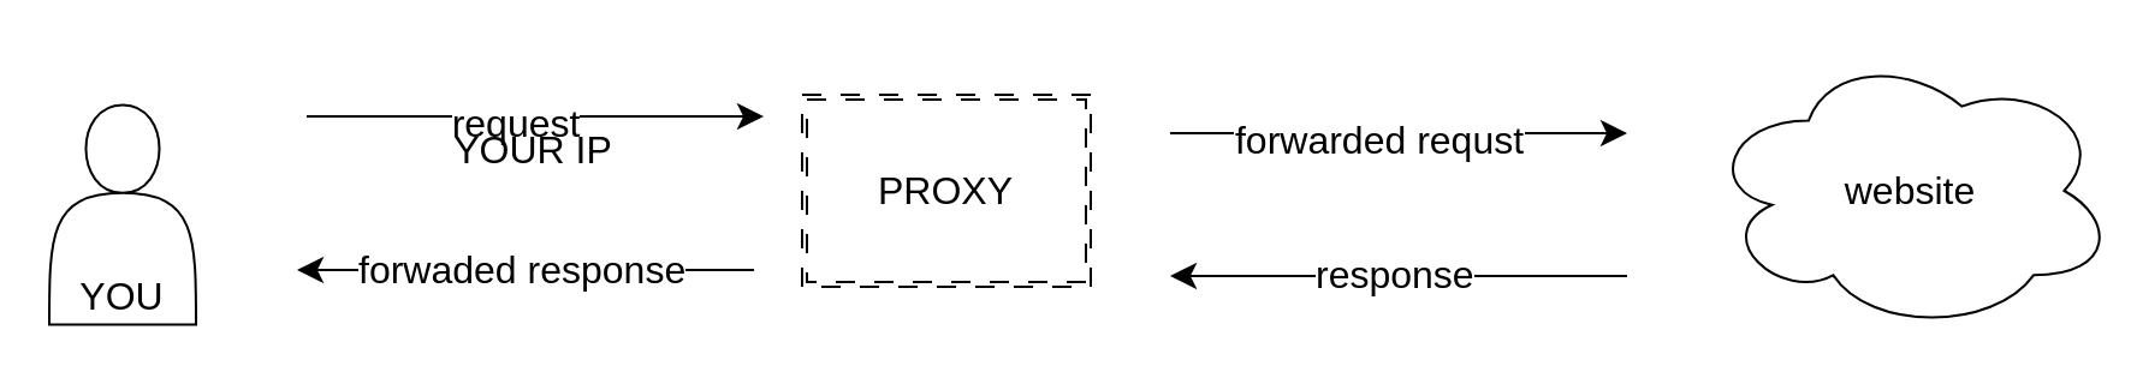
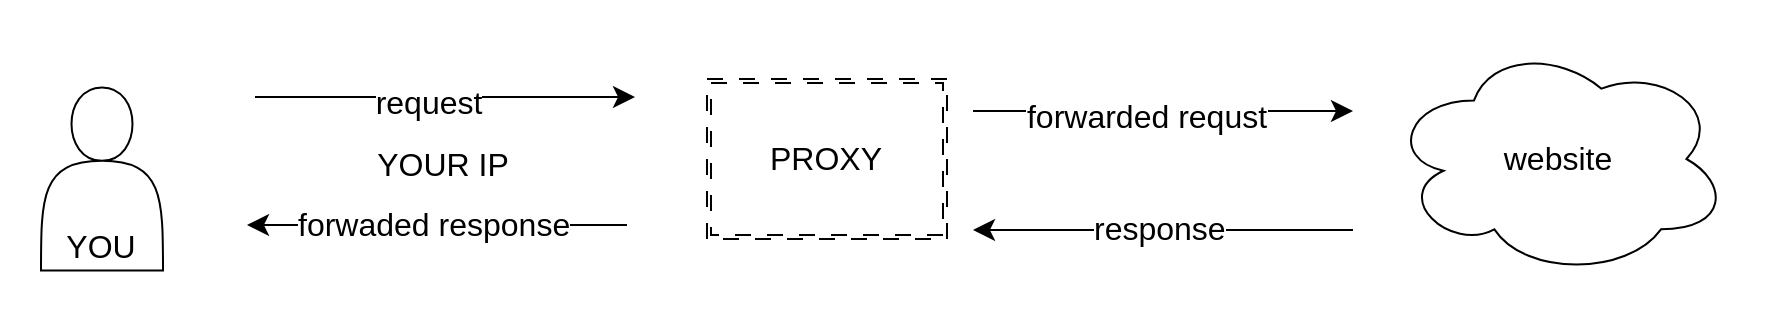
  <mxCell id="0" />
  <mxCell id="1" parent="0" />
- <mxCell id="2" value="PROXY" style="shape=ext;double=1;rounded=0;whiteSpace=wrap;html=1;fontSize=16;dashed=1;dashPattern=8 8;" vertex="1" parent="1"><mxGeometry x="333" y="39" width="120" height="80" as="geometry" /></mxCell>
+ <mxCell id="2" value="PROXY" style="shape=ext;double=1;rounded=0;whiteSpace=wrap;html=1;fontSize=16;dashed=1;dashPattern=8 8;" vertex="1" parent="1"><mxGeometry x="353" y="39" width="120" height="80" as="geometry" /></mxCell>
  <mxCell id="3" value="" style="endArrow=classic;html=1;rounded=0;fontSize=12;startSize=8;endSize=8;curved=1;" edge="1" parent="1"><mxGeometry width="50" height="50" relative="1" as="geometry"><mxPoint x="127" y="48" as="sourcePoint" /><mxPoint x="317" y="48" as="targetPoint" /></mxGeometry></mxCell>
  <mxCell id="4" value="request" style="edgeLabel;html=1;align=center;verticalAlign=middle;resizable=0;points=[];fontSize=16;" vertex="1" connectable="0" parent="3"><mxGeometry x="-0.519" y="-2" relative="1" as="geometry"><mxPoint x="40" as="offset" /></mxGeometry></mxCell>
  <mxCell id="5" value="YOU" style="shape=actor;whiteSpace=wrap;html=1;fontSize=16;verticalAlign=bottom;" vertex="1" parent="1"><mxGeometry x="20" y="43.26" width="61" height="91.5" as="geometry" /></mxCell>
  <mxCell id="6" value="" style="endArrow=none;html=1;rounded=0;fontSize=12;startSize=8;endSize=8;curved=1;endFill=0;startArrow=classic;startFill=1;" edge="1" parent="1"><mxGeometry width="50" height="50" relative="1" as="geometry"><mxPoint x="123" y="112" as="sourcePoint" /><mxPoint y="112" as="targetPoint" x="313" /></mxGeometry></mxCell>
  <mxCell id="7" value="forwaded response" style="edgeLabel;html=1;align=left;verticalAlign=middle;resizable=0;points=[];fontSize=16;" vertex="1" connectable="0" parent="6"><mxGeometry x="-0.519" y="-2" relative="1" as="geometry"><mxPoint x="-22" y="-3" as="offset" /></mxGeometry></mxCell>
- <mxCell id="8" value="YOUR IP" style="text;html=1;strokeColor=none;fillColor=none;align=center;verticalAlign=middle;whiteSpace=wrap;rounded=0;fontSize=16;" vertex="1" parent="1"><mxGeometry x="174" y="47" width="95" height="30" as="geometry" /></mxCell>
- <mxCell id="9" value="website" style="ellipse;shape=cloud;whiteSpace=wrap;html=1;fontSize=16;" vertex="1" parent="1"><mxGeometry x="709" y="20.38" width="170" height="117.25" as="geometry" /></mxCell>
+ <mxCell id="8" value="YOUR IP" style="text;html=1;strokeColor=none;fillColor=none;align=center;verticalAlign=middle;whiteSpace=wrap;rounded=0;fontSize=16;" vertex="1" parent="1"><mxGeometry x="174" y="67" width="95" height="30" as="geometry" /></mxCell>
+ <mxCell id="9" value="website" style="ellipse;shape=cloud;whiteSpace=wrap;html=1;fontSize=16;" vertex="1" parent="1"><mxGeometry x="694" y="20.38" width="170" height="117.25" as="geometry" /></mxCell>
  <mxCell id="10" value="" style="endArrow=classic;html=1;rounded=0;fontSize=12;startSize=8;endSize=8;curved=1;" edge="1" parent="1"><mxGeometry width="50" height="50" relative="1" as="geometry"><mxPoint x="486" y="55" as="sourcePoint" /><mxPoint x="676" y="55" as="targetPoint" /></mxGeometry></mxCell>
  <mxCell id="11" value="forwarded requst" style="edgeLabel;html=1;align=center;verticalAlign=middle;resizable=0;points=[];fontSize=16;" vertex="1" connectable="0" parent="10"><mxGeometry x="-0.519" y="-2" relative="1" as="geometry"><mxPoint x="40" as="offset" /></mxGeometry></mxCell>
  <mxCell id="12" value="" style="endArrow=none;html=1;rounded=0;fontSize=12;startSize=8;endSize=8;curved=1;endFill=0;startArrow=classic;startFill=1;" edge="1" parent="1"><mxGeometry width="50" height="50" relative="1" as="geometry"><mxPoint x="486" y="114.5" as="sourcePoint" /><mxPoint x="676" y="114.5" as="targetPoint" /></mxGeometry></mxCell>
  <mxCell id="13" value="response" style="edgeLabel;html=1;align=left;verticalAlign=middle;resizable=0;points=[];fontSize=16;" vertex="1" connectable="0" parent="12"><mxGeometry x="-0.519" y="-2" relative="1" as="geometry"><mxPoint x="13" y="-3" as="offset" /></mxGeometry></mxCell>
